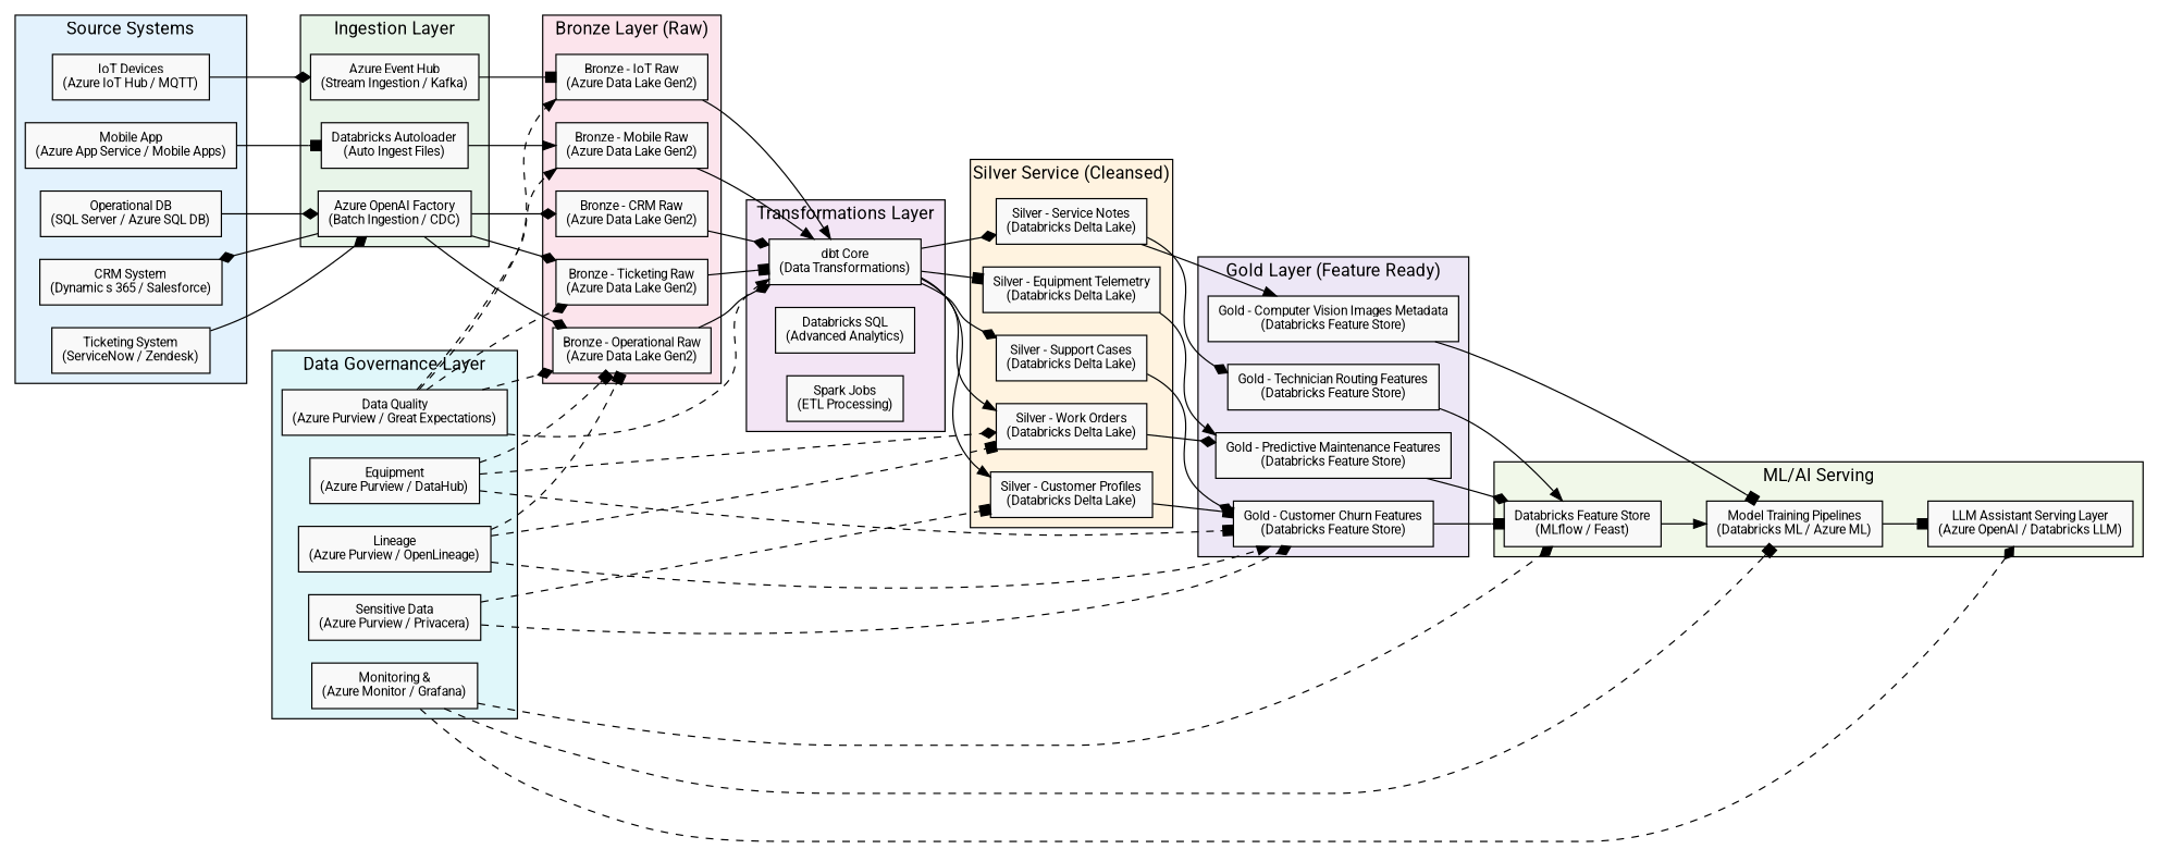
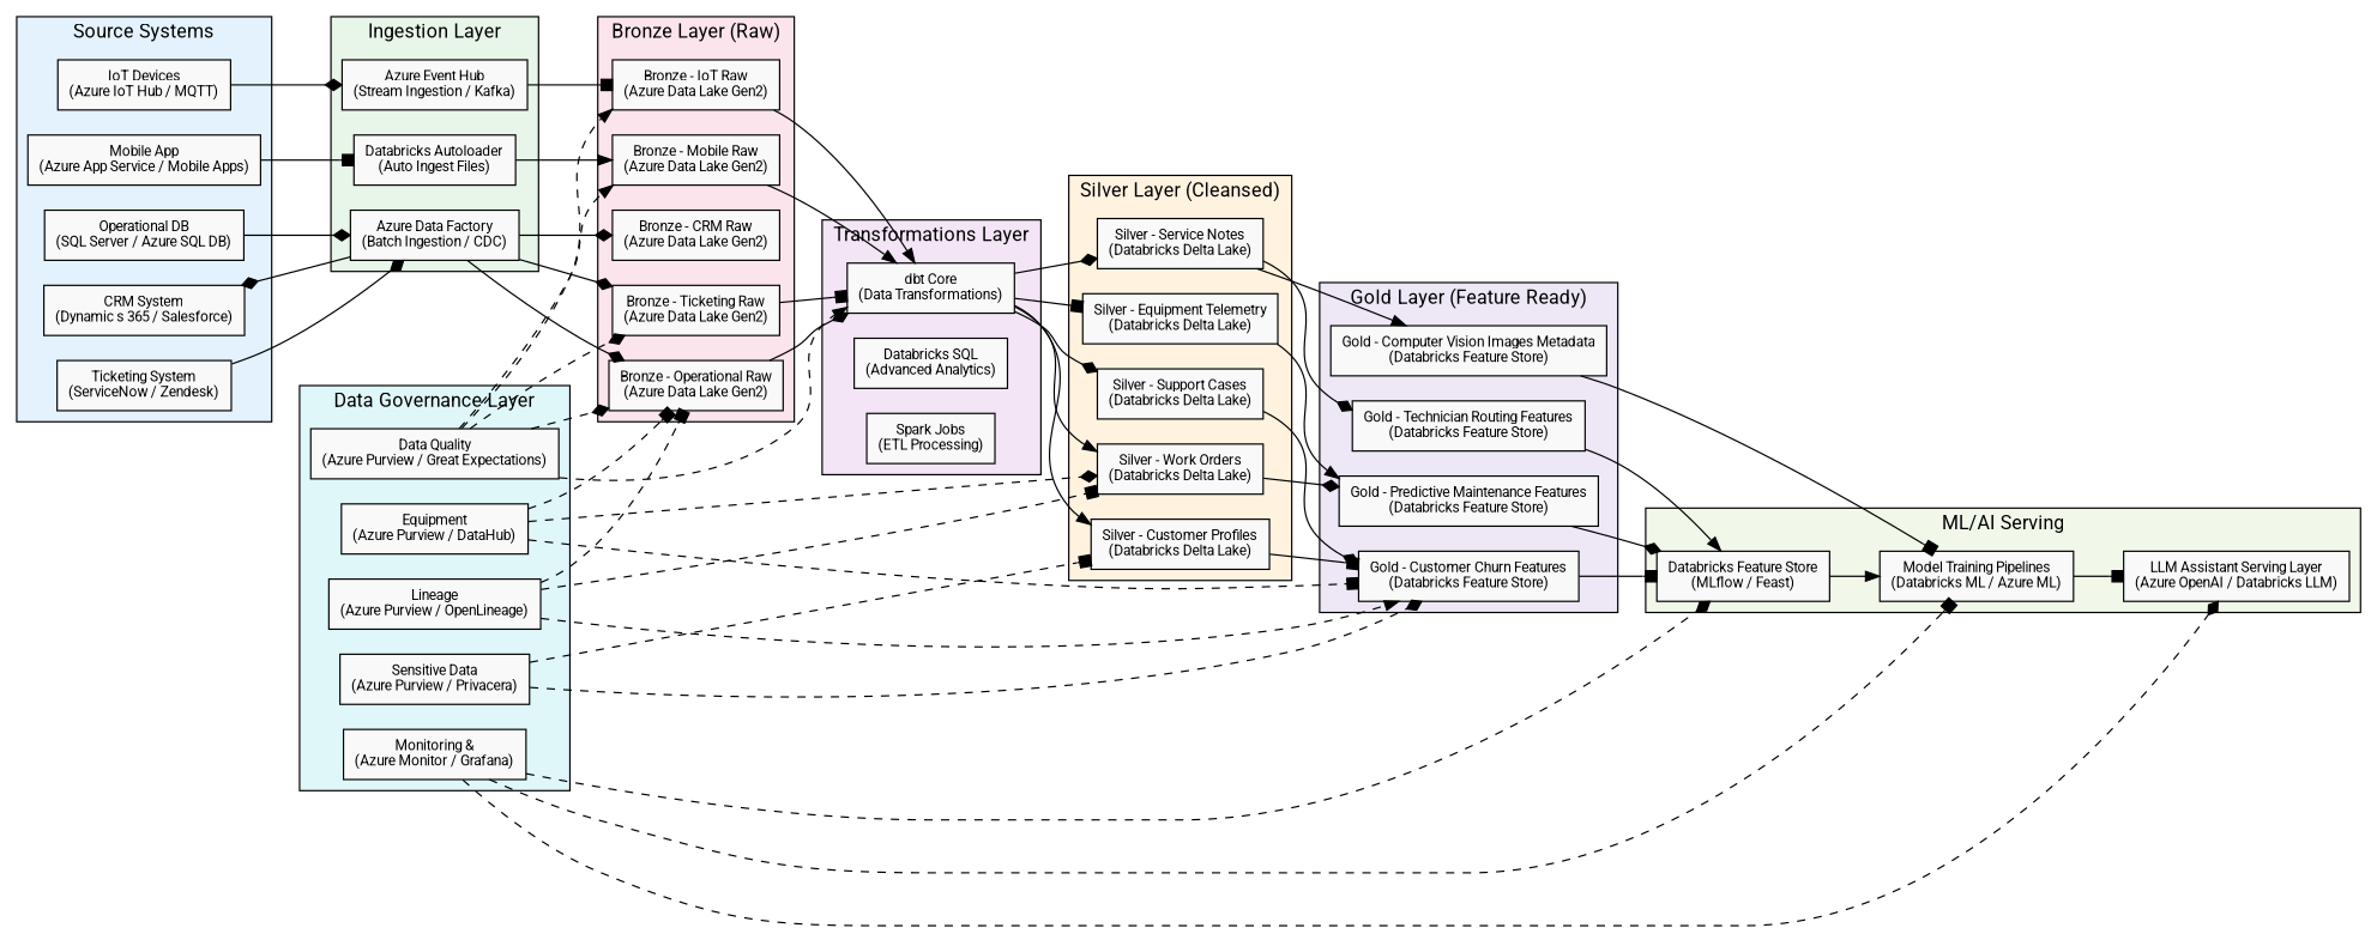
  digraph {
    fontname=Roboto
    rankdir=LR
    node [fillcolor="#f9f9f9" fontname=Roboto fontsize=10 shape=box style=filled]
    edge [arrowhead=diamond fontname=Roboto]
    n1 [label="Operational DB\n(SQL Server / Azure SQL DB)"]
    n2 [label="IoT Devices\n(Azure IoT Hub / MQTT)"]
    n3 [label="Mobile App\n(Azure App Service / Mobile Apps)"]
    n4 [label="CRM System\n(Dynamic s 365 / Salesforce)"]
    n5 [label="Ticketing System\n(ServiceNow / Zendesk)"]
    n6 [label="Data Quality\n(Azure Purview / Great Expectations)"]
    n7 [label="Lineage\n(Azure Purview / OpenLineage)"]
    n8 [label="Equipment\n(Azure Purview / DataHub)"]
    n9 [label="Sensitive Data\n(Azure Purview / Privacera)"]
    n10 [label="Monitoring &\n(Azure Monitor / Grafana)"]
-   n11 [label="Azure OpenAI Factory\n(Batch Ingestion / CDC)"]
+   n11 [label="Azure Data Factory\n(Batch Ingestion / CDC)"]
    n12 [label="Azure Event Hub\n(Stream Ingestion / Kafka)"]
    n13 [label="Databricks Autoloader\n(Auto Ingest Files)"]
    n14 [label="Bronze - Operational Raw\n(Azure Data Lake Gen2)"]
    n15 [label="Bronze - IoT Raw\n(Azure Data Lake Gen2)"]
    n16 [label="Bronze - Mobile Raw\n(Azure Data Lake Gen2)"]
    n17 [label="Bronze - CRM Raw\n(Azure Data Lake Gen2)"]
    n18 [label="Bronze - Ticketing Raw\n(Azure Data Lake Gen2)"]
    n19 [label="Silver - Work Orders\n(Databricks Delta Lake)"]
    n20 [label="Silver - Equipment Telemetry\n(Databricks Delta Lake)"]
    n21 [label="Silver - Service Notes\n(Databricks Delta Lake)"]
    n22 [label="Silver - Customer Profiles\n(Databricks Delta Lake)"]
    n23 [label="Silver - Support Cases\n(Databricks Delta Lake)"]
    n24 [label="Gold - Customer Churn Features\n(Databricks Feature Store)"]
    n25 [label="Gold - Predictive Maintenance Features\n(Databricks Feature Store)"]
    n26 [label="Gold - Technician Routing Features\n(Databricks Feature Store)"]
    n27 [label="Gold - Computer Vision Images Metadata\n(Databricks Feature Store)"]
    n28 [label="Databricks Feature Store\n(MLflow / Feast)"]
    n29 [label="Model Training Pipelines\n(Databricks ML / Azure ML)"]
    n30 [label="LLM Assistant Serving Layer\n(Azure OpenAI / Databricks LLM)"]
    n31 [label="dbt Core\n(Data Transformations)"]
    n32 [label="Databricks SQL\n(Advanced Analytics)"]
    n33 [label="Spark Jobs\n(ETL Processing)"]
    subgraph cluster_1 {
      fillcolor="#e3f2fd"
      label="Source Systems"
      style=filled
      n1
      n2
      n3
      n4
      n5
    }
    subgraph cluster_2 {
      fillcolor="#e0f7fa"
      label="Data Governance Layer"
      style=filled
      n6
      n7
      n8
      n9
      n10
    }
    subgraph cluster_3 {
      fillcolor="#e8f5e9"
      label="Ingestion Layer"
      style=filled
      n11
      n12
      n13
    }
    subgraph cluster_4 {
      fillcolor="#fce4ec"
      label="Bronze Layer (Raw)"
      style=filled
      n14
      n15
      n16
      n17
      n18
    }
    subgraph cluster_5 {
      fillcolor="#fff3e0"
-     label="Silver Service (Cleansed)"
+     label="Silver Layer (Cleansed)"
      style=filled
      n19
      n20
      n21
      n22
      n23
    }
    subgraph cluster_6 {
      fillcolor="#ede7f6"
      label="Gold Layer (Feature Ready)"
      style=filled
      n24
      n25
      n26
      n27
    }
    subgraph cluster_7 {
      fillcolor="#f1f8e9"
      label="ML/AI Serving"
      style=filled
      n28
      n29
      n30
    }
    subgraph cluster_8 {
      fillcolor="#f3e5f5"
      label="Transformations Layer"
      style=filled
      n31
      n32
      n33
    }
    n1 -> n11
    n2 -> n12
    n3 -> n13 [arrowhead=box]
    n5 -> n11
    n6 -> n14 [style=dashed]
    n6 -> n15 [arrowhead=normal style=dashed]
    n6 -> n16 [arrowhead=normal style=dashed]
    n6 -> n18 [style=dashed]
    n6 -> n31 [arrowhead=normal style=dashed]
    n7 -> n14 [arrowhead=box style=dashed]
    n7 -> n19 [arrowhead=box style=dashed]
    n7 -> n24 [arrowhead=normal style=dashed]
    n8 -> n14 [arrowhead=box style=dashed]
    n8 -> n19 [style=dashed]
    n8 -> n24 [arrowhead=box style=dashed]
    n9 -> n22 [arrowhead=box style=dashed]
    n9 -> n24 [style=dashed]
    n10 -> n28 [style=dashed]
    n10 -> n29 [arrowhead=box style=dashed]
    n10 -> n30 [style=dashed]
    n11 -> n4
    n11 -> n14
    n11 -> n17
    n11 -> n18
    n12 -> n15 [arrowhead=box]
    n13 -> n16 [arrowhead=normal]
    n14 -> n31
    n15 -> n31 [arrowhead=normal]
    n16 -> n31 [arrowhead=normal]
-   n17 -> n31
    n18 -> n31 [arrowhead=box]
    n19 -> n25
    n20 -> n25 [arrowhead=normal]
    n21 -> n26
    n21 -> n27 [arrowhead=normal]
    n22 -> n24 [arrowhead=box]
    n23 -> n24
    n24 -> n28 [arrowhead=box]
    n25 -> n28
    n26 -> n28 [arrowhead=normal]
    n27 -> n29 [arrowhead=box]
    n28 -> n29 [arrowhead=normal]
    n29 -> n30 [arrowhead=box]
    n31 -> n19 [arrowhead=normal]
    n31 -> n20 [arrowhead=box]
    n31 -> n21
    n31 -> n22 [arrowhead=normal]
    n31 -> n23
  }
